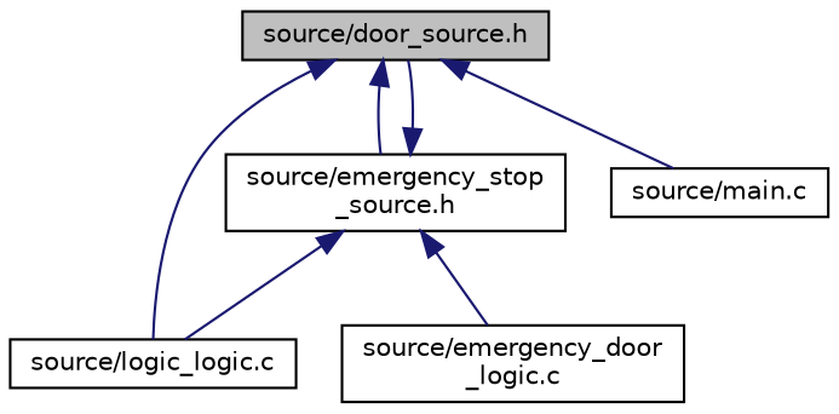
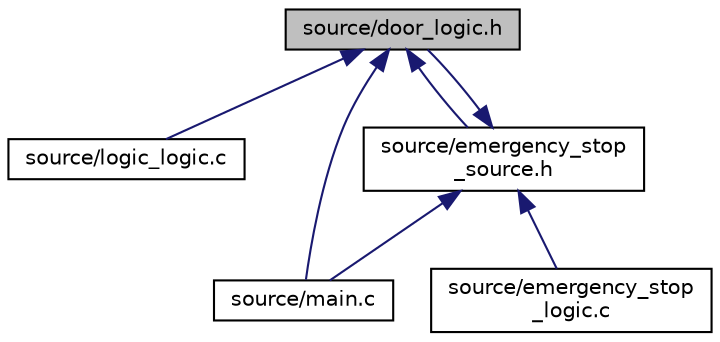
  digraph {
    node [color=black fillcolor=white fontname=Helvetica fontsize=10 shape=record style=filled]
    edge [color=midnightblue dir=back fontname=Helvetica fontsize=10 labelfontname=Helvetica labelfontsize=10 style=solid]
-   n1 [fillcolor=grey75 fontcolor=black height=0.2 label="source/door_source.h" width=0.4]
+   n1 [fillcolor=grey75 fontcolor=black height=0.2 label="source/door_logic.h" width=0.4]
    n2 [height=0.2 label="source/logic_logic.c" width=0.4]
    n3 [height=0.2 label="source/emergency_stop\l_source.h" width=0.4]
    n4 [height=0.2 label="source/main.c" width=0.4]
-   n5 [height=0.2 label="source/emergency_door\l_logic.c" width=0.4]
+   n5 [height=0.2 label="source/emergency_stop\l_logic.c" width=0.4]
    n1 -> n2
    n1 -> n3
    n1 -> n4
    n3 -> n1
-   n3 -> n2
+   n3 -> n4
    n3 -> n5
  }
